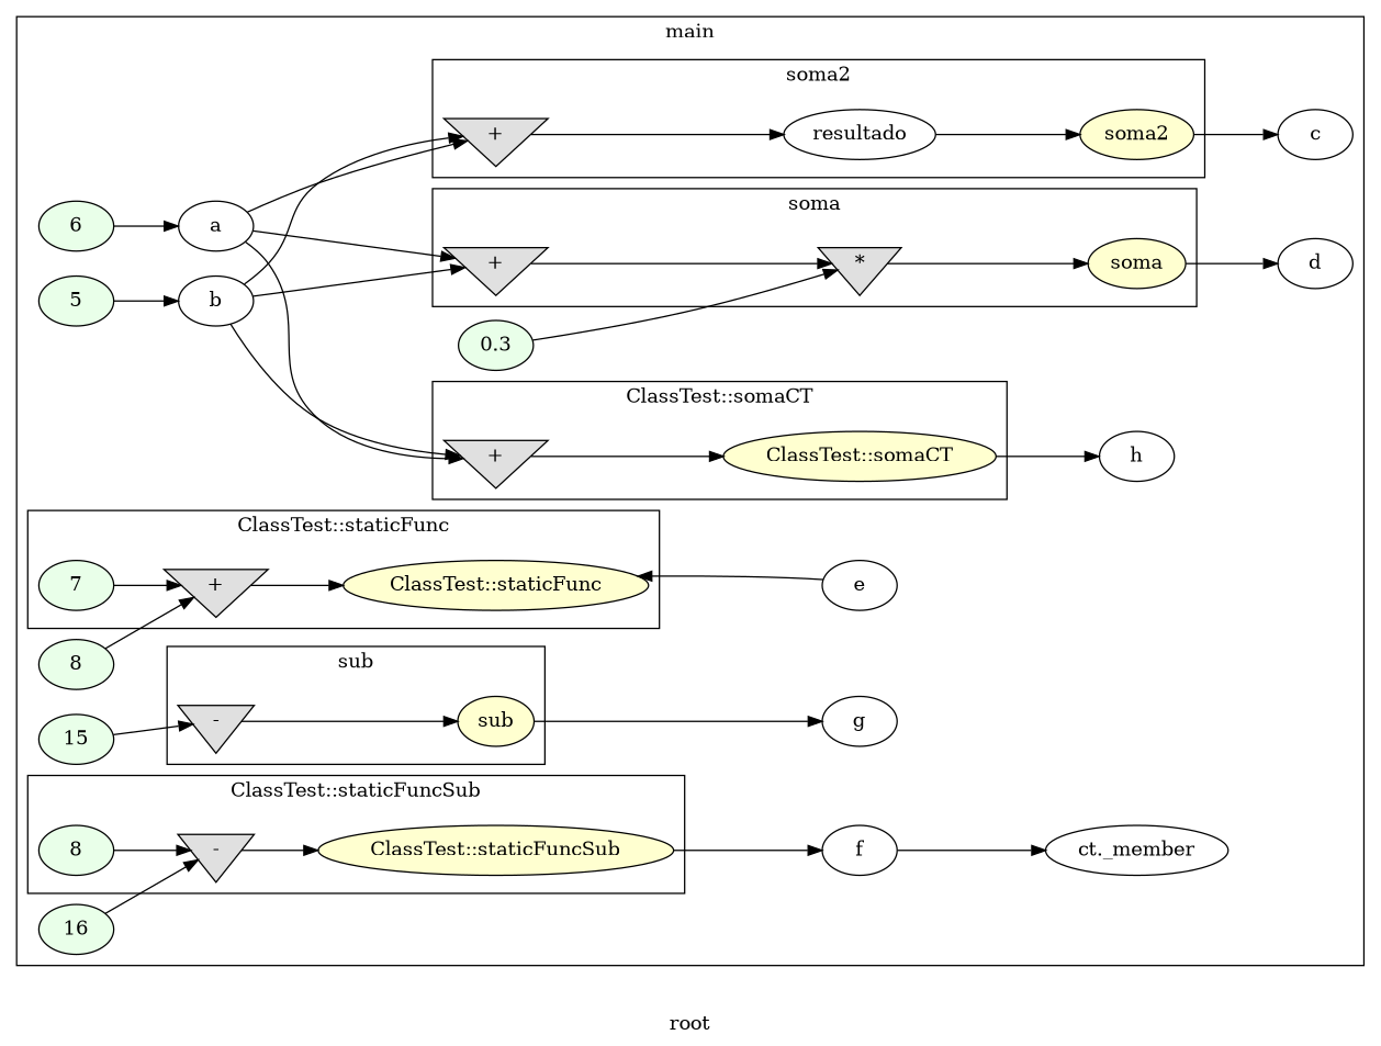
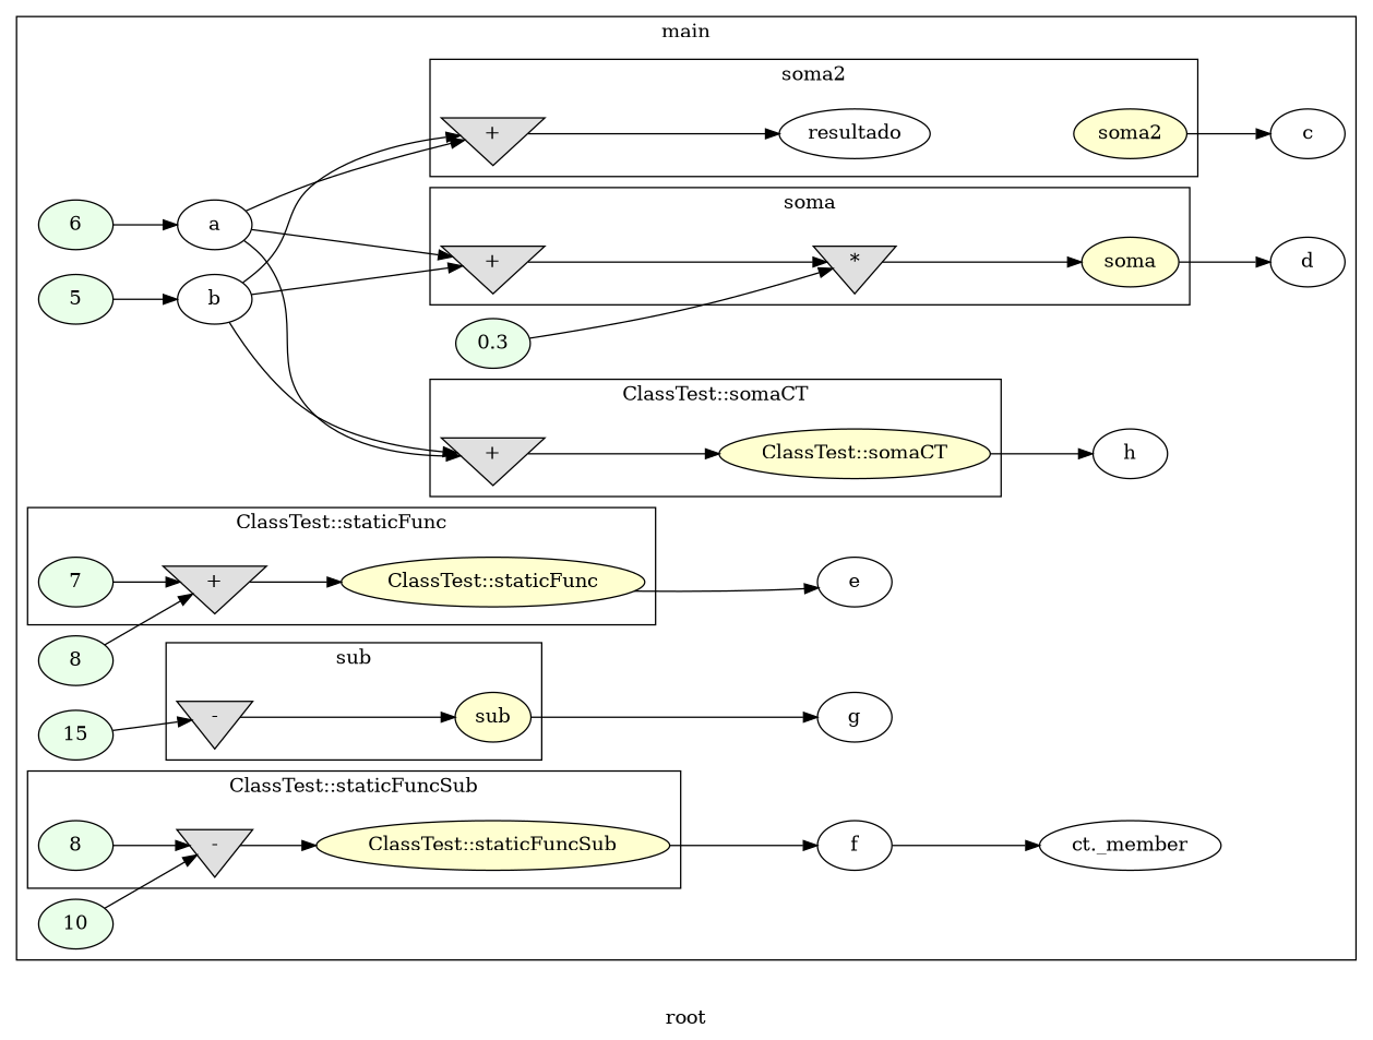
  digraph {
    label=root
    rankdir=LR
    node [style=filled]
    n1 [fillcolor="#E0E0E0" label="+" shape=invtriangle startinglines=7]
    n2 [label=resultado startingline=7 style=""]
    n3 [fillcolor="#FFFFD0" label=soma2 startinglines=8]
    n4 [fillcolor="#E0E0E0" label="+" shape=invtriangle startinglines=6]
    n5 [fillcolor="#E0E0E0" label="*" shape=invtriangle startinglines=6]
    n6 [fillcolor="#FFFFD0" label=soma startinglines=6]
    n7 [fillcolor="#E9FFE9" label=7 startinglines=6]
    n8 [fillcolor="#E0E0E0" label="+" shape=invtriangle startinglines=6]
    n9 [fillcolor="#FFFFD0" label="ClassTest::staticFunc" startinglines=6]
    n10 [fillcolor="#E0E0E0" label="-" shape=invtriangle startinglines=6]
    n11 [fillcolor="#FFFFD0" label=sub startinglines=6]
    n12 [fillcolor="#E9FFE9" label=8 startinglines=10]
    n13 [fillcolor="#E0E0E0" label="-" shape=invtriangle startinglines=10]
    n14 [fillcolor="#FFFFD0" label="ClassTest::staticFuncSub" startinglines=10]
    n15 [fillcolor="#E0E0E0" label="+" shape=invtriangle startinglines=15]
    n16 [fillcolor="#FFFFD0" label="ClassTest::somaCT" startinglines=15]
    n17 [fillcolor="#E9FFE9" label=6 startinglines=9]
    n18 [label=a startingline=9 style=""]
    n19 [fillcolor="#E9FFE9" label=5 startinglines=10]
    n20 [label=b startingline=10 style=""]
    n21 [label=c startingline=8 style=""]
    n22 [fillcolor="#E9FFE9" label=0.3 startinglines=13]
    n23 [label=d startingline=6 style=""]
    n24 [fillcolor="#E9FFE9" label=8 startinglines=15]
    n25 [label=e startingline=6 style=""]
    n26 [fillcolor="#E9FFE9" label=15 startinglines=17]
    n27 [label=g startingline=6 style=""]
-   n28 [fillcolor="#E9FFE9" label=16 startinglines=19]
+   n28 [fillcolor="#E9FFE9" label=10 startinglines=19]
    n29 [label=f startingline=10 style=""]
    n30 [label="ct._member" startingline=22 style=""]
    n31 [label=h startingline=15 style=""]
    subgraph cluster_1 {
      label=main
      parent=G
      startinglines="2_6_6"
      n17
      n18
      n19
      n20
      n21
      n22
      n23
      n24
      n25
      n26
      n27
      n28
      n29
      n30
      n31
      subgraph cluster_2 {
        label=soma2
        parent=cluster_1
        startinglines="9_10_11"
        n1
        n2
        n3
      }
      subgraph cluster_3 {
        label=soma
        parent=cluster_1
        startinglines="7_8_13"
        n4
        n5
        n6
      }
      subgraph cluster_4 {
        label="ClassTest::staticFunc"
        parent=cluster_1
        startinglines="13_6_15"
        n7
        n8
        n9
      }
      subgraph cluster_5 {
        label=sub
        parent=cluster_1
        startinglines="15_6_17"
        n10
        n11
      }
      subgraph cluster_6 {
        label="ClassTest::staticFuncSub"
        parent=cluster_1
        startinglines="17_6_19"
        n12
        n13
        n14
      }
      subgraph cluster_7 {
        label="ClassTest::somaCT"
        parent=cluster_1
        startinglines="21_22_24"
        n15
        n16
      }
    }
    n1 -> n2
-   n2 -> n3
    n3 -> n21
    n4 -> n5
    n5 -> n6
    n6 -> n23
    n7 -> n8
    n8 -> n9
-   n25 -> n9
+   n9 -> n25
    n10 -> n11
    n11 -> n27
    n12 -> n13
    n13 -> n14
    n14 -> n29
    n15 -> n16
    n16 -> n31
    n17 -> n18
    n18 -> n1
    n18 -> n4
    n18 -> n15
    n19 -> n20
    n20 -> n1
    n20 -> n4
    n20 -> n15
    n22 -> n5
    n24 -> n8
    n26 -> n10
    n28 -> n13
    n29 -> n30
  }
